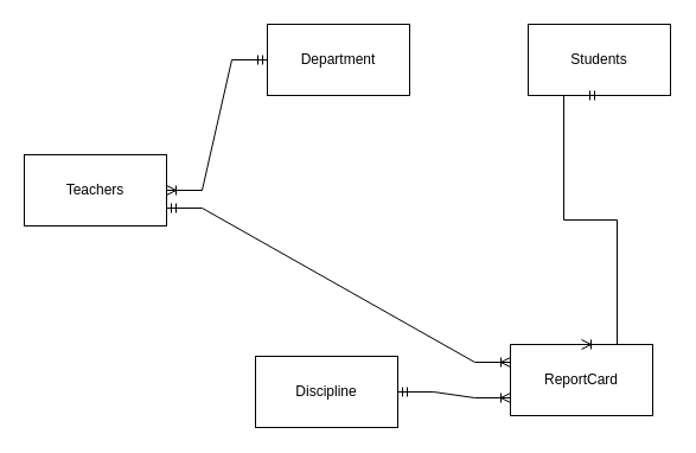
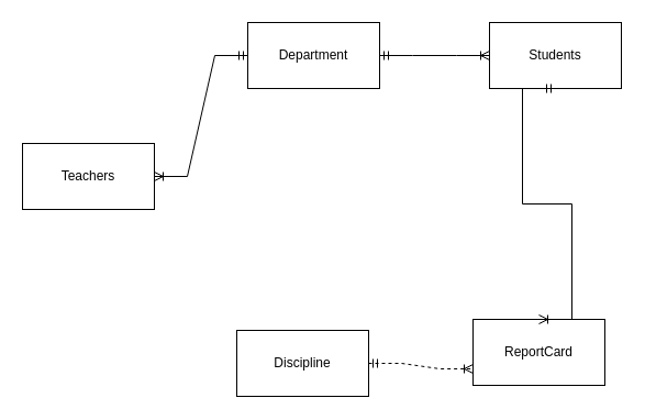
  <mxCell id="0" />
  <mxCell id="1" parent="0" />
  <mxCell id="2" value="Teachers" style="rounded=0;whiteSpace=wrap;html=1;" parent="1" vertex="1"><mxGeometry x="20" y="130" width="120" height="60" as="geometry" /></mxCell>
  <mxCell id="3" value="Department" style="rounded=0;whiteSpace=wrap;html=1;" parent="1" vertex="1"><mxGeometry x="225" y="20" width="120" height="60" as="geometry" /></mxCell>
  <mxCell id="4" value="Students" style="rounded=0;whiteSpace=wrap;html=1;" parent="1" vertex="1"><mxGeometry x="445" y="20" width="120" height="60" as="geometry" /></mxCell>
  <mxCell id="5" value="ReportCard" style="rounded=0;whiteSpace=wrap;html=1;" parent="1" vertex="1"><mxGeometry x="430" y="290" width="120" height="60" as="geometry" /></mxCell>
  <mxCell id="6" value="Discipline" style="rounded=0;whiteSpace=wrap;html=1;" parent="1" vertex="1"><mxGeometry x="215" y="300" width="120" height="60" as="geometry" /></mxCell>
  <mxCell id="7" value="" style="edgeStyle=entityRelationEdgeStyle;fontSize=12;html=1;endArrow=ERoneToMany;startArrow=ERmandOne;rounded=0;exitX=0.5;exitY=1;exitDx=0;exitDy=0;entryX=0.5;entryY=0;entryDx=0;entryDy=0;" parent="1" source="4" target="5" edge="1"><mxGeometry width="100" height="100" relative="1" as="geometry"><mxPoint x="505" y="110" as="sourcePoint" /><mxPoint x="505" y="260" as="targetPoint" /></mxGeometry></mxCell>
- <mxCell id="8" value="" style="edgeStyle=entityRelationEdgeStyle;fontSize=12;html=1;endArrow=ERoneToMany;startArrow=ERmandOne;rounded=0;entryX=0;entryY=0.25;entryDx=0;entryDy=0;exitX=1;exitY=0.75;exitDx=0;exitDy=0;" parent="1" source="2" target="5" edge="1"><mxGeometry width="100" height="100" relative="1" as="geometry"><mxPoint x="185" y="60" as="sourcePoint" /><mxPoint x="365" y="200" as="targetPoint" /></mxGeometry></mxCell>
- <mxCell id="9" value="" style="edgeStyle=entityRelationEdgeStyle;fontSize=12;html=1;endArrow=ERoneToMany;startArrow=ERmandOne;rounded=0;exitX=1;exitY=0.5;exitDx=0;exitDy=0;entryX=0;entryY=0.75;entryDx=0;entryDy=0;" parent="1" source="6" target="5" edge="1"><mxGeometry width="100" height="100" relative="1" as="geometry"><mxPoint x="365" y="270" as="sourcePoint" /><mxPoint x="475" y="260" as="targetPoint" /></mxGeometry></mxCell>
+ <mxCell id="9" value="" style="edgeStyle=entityRelationEdgeStyle;fontSize=12;html=1;endArrow=ERoneToMany;startArrow=ERmandOne;rounded=0;exitX=1;exitY=0.5;exitDx=0;exitDy=0;entryX=0;entryY=0.75;entryDx=0;entryDy=0;dashed=1;" parent="1" source="6" target="5" edge="1"><mxGeometry width="100" height="100" relative="1" as="geometry"><mxPoint x="365" y="270" as="sourcePoint" /><mxPoint x="475" y="260" as="targetPoint" /></mxGeometry></mxCell>
  <mxCell id="10" value="" style="edgeStyle=entityRelationEdgeStyle;fontSize=12;html=1;endArrow=ERoneToMany;startArrow=ERmandOne;rounded=0;entryX=1;entryY=0.5;entryDx=0;entryDy=0;exitX=0;exitY=0.5;exitDx=0;exitDy=0;" parent="1" source="3" target="2" edge="1"><mxGeometry width="100" height="100" relative="1" as="geometry"><mxPoint x="205" y="80" as="sourcePoint" /><mxPoint x="145" y="0" as="targetPoint" /></mxGeometry></mxCell>
+ <mxCell id="11" value="" style="edgeStyle=entityRelationEdgeStyle;fontSize=12;html=1;endArrow=ERoneToMany;startArrow=ERmandOne;rounded=0;entryX=0;entryY=0.5;entryDx=0;entryDy=0;exitX=1;exitY=0.5;exitDx=0;exitDy=0;" parent="1" source="3" target="4" edge="1"><mxGeometry width="100" height="100" relative="1" as="geometry"><mxPoint x="215" y="90" as="sourcePoint" /><mxPoint x="155" y="10" as="targetPoint" /></mxGeometry></mxCell>
